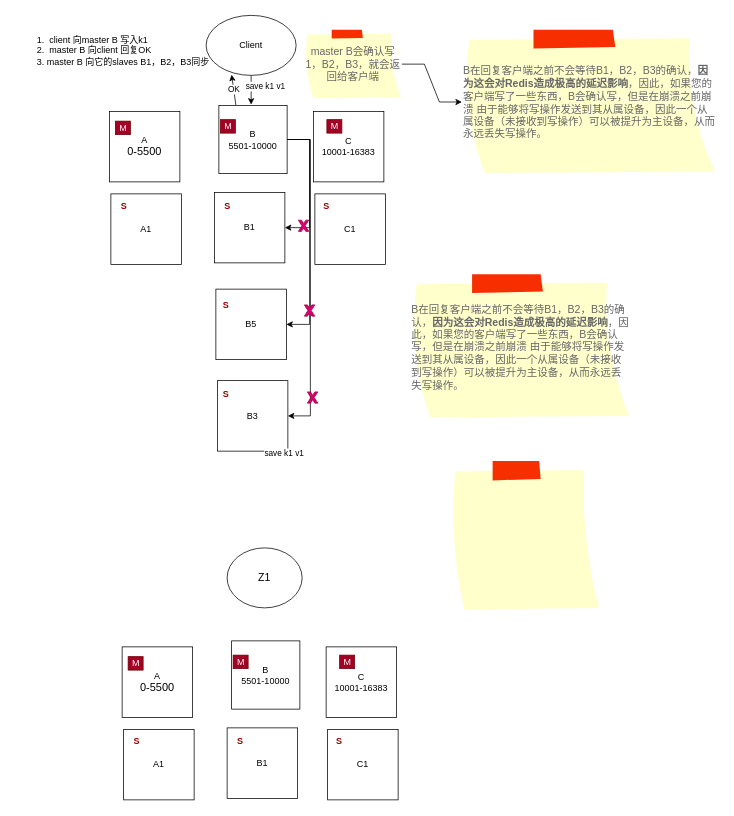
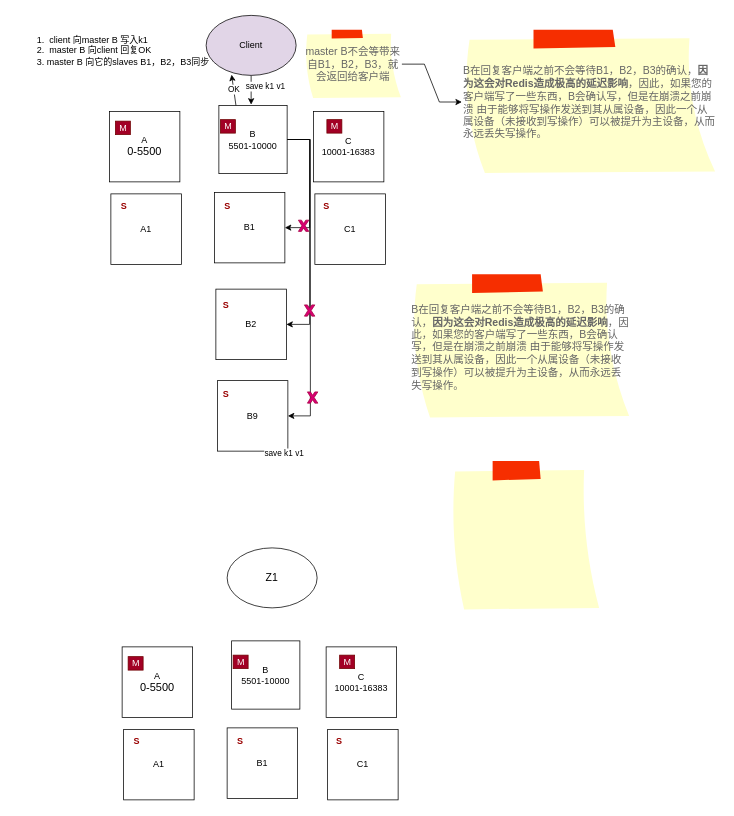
  <mxCell id="0" />
  <mxCell id="1" parent="0" />
  <mxCell id="2" value="A&lt;br&gt;&lt;p style=&quot;margin: 0in ; font-size: 11.0pt&quot; lang=&quot;en-US&quot;&gt;0-5500&lt;/p&gt;" style="whiteSpace=wrap;html=1;aspect=fixed;" vertex="1" parent="1"><mxGeometry x="145" y="148" width="94" height="94" as="geometry" /></mxCell>
  <mxCell id="3" style="edgeStyle=entityRelationEdgeStyle;rounded=0;orthogonalLoop=1;jettySize=auto;html=1;" edge="1" parent="1" source="6" target="11"><mxGeometry relative="1" as="geometry" /></mxCell>
  <mxCell id="4" style="edgeStyle=entityRelationEdgeStyle;rounded=0;orthogonalLoop=1;jettySize=auto;html=1;" edge="1" parent="1" source="6" target="12"><mxGeometry relative="1" as="geometry" /></mxCell>
  <mxCell id="5" style="edgeStyle=entityRelationEdgeStyle;rounded=0;orthogonalLoop=1;jettySize=auto;html=1;fontSize=14;" edge="1" parent="1" source="6" target="9"><mxGeometry relative="1" as="geometry" /></mxCell>
  <mxCell id="6" value="B&lt;br&gt;5501-10000" style="whiteSpace=wrap;html=1;aspect=fixed;" vertex="1" parent="1"><mxGeometry x="291" y="140" width="91" height="91" as="geometry" /></mxCell>
  <mxCell id="7" value="C&lt;br&gt;10001-16383" style="whiteSpace=wrap;html=1;aspect=fixed;" vertex="1" parent="1"><mxGeometry x="417" y="148" width="94" height="94" as="geometry" /></mxCell>
  <mxCell id="8" value="A1" style="whiteSpace=wrap;html=1;aspect=fixed;" vertex="1" parent="1"><mxGeometry x="147" y="258" width="94" height="94" as="geometry" /></mxCell>
  <mxCell id="9" value="B1" style="whiteSpace=wrap;html=1;aspect=fixed;" vertex="1" parent="1"><mxGeometry x="285" y="256" width="94" height="94" as="geometry" /></mxCell>
  <mxCell id="10" value="C1" style="whiteSpace=wrap;html=1;aspect=fixed;" vertex="1" parent="1"><mxGeometry x="419" y="258" width="94" height="94" as="geometry" /></mxCell>
- <mxCell id="11" value="B5" style="whiteSpace=wrap;html=1;aspect=fixed;" vertex="1" parent="1"><mxGeometry x="287" y="385" width="94" height="94" as="geometry" /></mxCell>
- <mxCell id="12" value="B3" style="whiteSpace=wrap;html=1;aspect=fixed;" vertex="1" parent="1"><mxGeometry x="289" y="507" width="94" height="94" as="geometry" /></mxCell>
+ <mxCell id="11" value="B2" style="whiteSpace=wrap;html=1;aspect=fixed;" vertex="1" parent="1"><mxGeometry x="287" y="385" width="94" height="94" as="geometry" /></mxCell>
+ <mxCell id="12" value="B9" style="whiteSpace=wrap;html=1;aspect=fixed;" vertex="1" parent="1"><mxGeometry x="289" y="507" width="94" height="94" as="geometry" /></mxCell>
  <mxCell id="13" value="&lt;font color=&quot;#990000&quot;&gt;&lt;b&gt;S&lt;/b&gt;&lt;/font&gt;" style="text;html=1;align=center;verticalAlign=middle;resizable=0;points=[];autosize=1;" vertex="1" parent="1"><mxGeometry x="425" y="265" width="18" height="18" as="geometry" /></mxCell>
  <mxCell id="14" value="&lt;font color=&quot;#990000&quot;&gt;&lt;b&gt;S&lt;/b&gt;&lt;/font&gt;" style="text;html=1;align=center;verticalAlign=middle;resizable=0;points=[];autosize=1;" vertex="1" parent="1"><mxGeometry x="155" y="265" width="18" height="18" as="geometry" /></mxCell>
  <mxCell id="15" value="&lt;font color=&quot;#990000&quot;&gt;&lt;b&gt;S&lt;/b&gt;&lt;/font&gt;" style="text;html=1;align=center;verticalAlign=middle;resizable=0;points=[];autosize=1;" vertex="1" parent="1"><mxGeometry x="293" y="265" width="18" height="18" as="geometry" /></mxCell>
  <mxCell id="16" value="&lt;font color=&quot;#990000&quot;&gt;&lt;b&gt;S&lt;/b&gt;&lt;/font&gt;" style="text;html=1;align=center;verticalAlign=middle;resizable=0;points=[];autosize=1;" vertex="1" parent="1"><mxGeometry x="291" y="397" width="18" height="18" as="geometry" /></mxCell>
  <mxCell id="17" value="&lt;font color=&quot;#990000&quot;&gt;&lt;b&gt;S&lt;/b&gt;&lt;/font&gt;" style="text;html=1;align=center;verticalAlign=middle;resizable=0;points=[];autosize=1;" vertex="1" parent="1"><mxGeometry x="291" y="516" width="18" height="18" as="geometry" /></mxCell>
  <mxCell id="18" value="M" style="text;html=1;align=center;verticalAlign=middle;resizable=0;points=[];autosize=1;fillColor=#a20025;strokeColor=#6F0000;fontColor=#ffffff;" vertex="1" parent="1"><mxGeometry x="153" y="161" width="20" height="18" as="geometry" /></mxCell>
  <mxCell id="19" value="M" style="text;html=1;align=center;verticalAlign=middle;resizable=0;points=[];autosize=1;fillColor=#a20025;strokeColor=#6F0000;fontColor=#ffffff;" vertex="1" parent="1"><mxGeometry x="293" y="159" width="20" height="18" as="geometry" /></mxCell>
  <mxCell id="20" value="M" style="text;html=1;align=center;verticalAlign=middle;resizable=0;points=[];autosize=1;fillColor=#a20025;strokeColor=#6F0000;fontColor=#ffffff;" vertex="1" parent="1"><mxGeometry x="435" y="159" width="20" height="18" as="geometry" /></mxCell>
  <mxCell id="21" style="edgeStyle=orthogonalEdgeStyle;rounded=0;orthogonalLoop=1;jettySize=auto;html=1;exitX=0.5;exitY=1;exitDx=0;exitDy=0;" edge="1" parent="1" source="23"><mxGeometry relative="1" as="geometry"><mxPoint x="334" y="139" as="targetPoint" /></mxGeometry></mxCell>
  <mxCell id="22" value="save k1 v1" style="edgeLabel;html=1;align=center;verticalAlign=middle;resizable=0;points=[];" vertex="1" connectable="0" parent="21"><mxGeometry x="-0.179" y="-1" relative="1" as="geometry"><mxPoint x="19" y="-2" as="offset" /></mxGeometry></mxCell>
- <mxCell id="23" value="Client" style="ellipse;whiteSpace=wrap;html=1;" vertex="1" parent="1"><mxGeometry x="274" y="20" width="120" height="80" as="geometry" /></mxCell>
+ <mxCell id="23" value="Client" style="ellipse;whiteSpace=wrap;html=1;fillColor=#e1d5e7;" vertex="1" parent="1"><mxGeometry x="274" y="20" width="120" height="80" as="geometry" /></mxCell>
  <mxCell id="24" value="OK" style="endArrow=classic;html=1;entryX=0.283;entryY=0.988;entryDx=0;entryDy=0;entryPerimeter=0;exitX=0.25;exitY=0;exitDx=0;exitDy=0;" edge="1" parent="1" source="6" target="23"><mxGeometry width="50" height="50" relative="1" as="geometry"><mxPoint x="301" y="407" as="sourcePoint" /><mxPoint x="351" y="357" as="targetPoint" /></mxGeometry></mxCell>
  <mxCell id="25" value="" style="verticalLabelPosition=bottom;verticalAlign=top;html=1;shape=mxgraph.basic.x;fillColor=#d80073;strokeColor=#A50040;fontColor=#ffffff;" vertex="1" parent="1"><mxGeometry x="409" y="522" width="14" height="15" as="geometry" /></mxCell>
  <mxCell id="26" value="" style="verticalLabelPosition=bottom;verticalAlign=top;html=1;shape=mxgraph.basic.x;fillColor=#d80073;strokeColor=#A50040;fontColor=#ffffff;" vertex="1" parent="1"><mxGeometry x="405" y="406" width="14" height="15" as="geometry" /></mxCell>
  <mxCell id="27" value="" style="verticalLabelPosition=bottom;verticalAlign=top;html=1;shape=mxgraph.basic.x;fillColor=#d80073;strokeColor=#A50040;fontColor=#ffffff;" vertex="1" parent="1"><mxGeometry x="397" y="293" width="14" height="15" as="geometry" /></mxCell>
  <mxCell id="28" value="&lt;ol&gt;&lt;li&gt;&amp;nbsp;client 向master B 写入k1&lt;/li&gt;&lt;li style=&quot;&quot;&gt;&amp;nbsp;master B 向client 回复OK&lt;/li&gt;&lt;li style=&quot;&quot;&gt;master B 向它的slaves B1，B2，B3同步&lt;/li&gt;&lt;/ol&gt;" style="text;html=1;align=left;verticalAlign=middle;resizable=0;points=[];autosize=1;" vertex="1" parent="1"><mxGeometry x="20" y="32" width="267" height="70" as="geometry" /></mxCell>
  <mxCell id="29" value="" style="edgeStyle=entityRelationEdgeStyle;rounded=0;orthogonalLoop=1;jettySize=auto;html=1;fontSize=14;" edge="1" parent="1" source="30" target="31"><mxGeometry relative="1" as="geometry" /></mxCell>
- <mxCell id="30" value="master B会确认写1，B2，B3，就会返回给客户端" style="strokeWidth=1;shadow=0;dashed=0;align=center;html=1;shape=mxgraph.mockup.text.stickyNote2;fontColor=#666666;mainText=;fontSize=14;whiteSpace=wrap;fillColor=#ffffcc;strokeColor=#F62E00;" vertex="1" parent="1"><mxGeometry x="405" y="39" width="130" height="92" as="geometry" /></mxCell>
+ <mxCell id="30" value="master B不会等带来自B1，B2，B3，就会返回给客户端" style="strokeWidth=1;shadow=0;dashed=0;align=center;html=1;shape=mxgraph.mockup.text.stickyNote2;fontColor=#666666;mainText=;fontSize=14;whiteSpace=wrap;fillColor=#ffffcc;strokeColor=#F62E00;" vertex="1" parent="1"><mxGeometry x="405" y="39" width="130" height="92" as="geometry" /></mxCell>
  <mxCell id="31" value="&lt;div&gt;B在回复客户端之前不会等待B1，B2，B3的确认，&lt;b&gt;因为这会对Redis造成极高的延迟影响&lt;/b&gt;，因此，如果您的客户端写了一些东西，B会确认写，但是在崩溃之前崩溃 由于能够将写操作发送到其从属设备，因此一个从属设备（未接收到写操作）可以被提升为主设备，从而永远丢失写操作。&lt;/div&gt;" style="strokeWidth=1;shadow=0;dashed=0;align=left;html=1;shape=mxgraph.mockup.text.stickyNote2;fontColor=#666666;mainText=;fontSize=14;whiteSpace=wrap;fillColor=#ffffcc;strokeColor=#F62E00;" vertex="1" parent="1"><mxGeometry x="615" y="39" width="341" height="193" as="geometry" /></mxCell>
  <mxCell id="32" value="A&lt;br&gt;&lt;p style=&quot;margin: 0in ; font-size: 11.0pt&quot; lang=&quot;en-US&quot;&gt;0-5500&lt;/p&gt;" style="whiteSpace=wrap;html=1;aspect=fixed;" vertex="1" parent="1"><mxGeometry x="162" y="862" width="94" height="94" as="geometry" /></mxCell>
  <mxCell id="33" value="B&lt;br&gt;5501-10000" style="whiteSpace=wrap;html=1;aspect=fixed;" vertex="1" parent="1"><mxGeometry x="308" y="854" width="91" height="91" as="geometry" /></mxCell>
  <mxCell id="34" value="C&lt;br&gt;10001-16383" style="whiteSpace=wrap;html=1;aspect=fixed;" vertex="1" parent="1"><mxGeometry x="434" y="862" width="94" height="94" as="geometry" /></mxCell>
  <mxCell id="35" value="A1" style="whiteSpace=wrap;html=1;aspect=fixed;" vertex="1" parent="1"><mxGeometry x="164" y="972" width="94" height="94" as="geometry" /></mxCell>
  <mxCell id="36" value="B1" style="whiteSpace=wrap;html=1;aspect=fixed;" vertex="1" parent="1"><mxGeometry x="302" y="970" width="94" height="94" as="geometry" /></mxCell>
  <mxCell id="37" value="C1" style="whiteSpace=wrap;html=1;aspect=fixed;" vertex="1" parent="1"><mxGeometry x="436" y="972" width="94" height="94" as="geometry" /></mxCell>
  <mxCell id="38" value="&lt;font color=&quot;#990000&quot;&gt;&lt;b&gt;S&lt;/b&gt;&lt;/font&gt;" style="text;html=1;align=center;verticalAlign=middle;resizable=0;points=[];autosize=1;" vertex="1" parent="1"><mxGeometry x="442" y="979" width="18" height="18" as="geometry" /></mxCell>
  <mxCell id="39" value="&lt;font color=&quot;#990000&quot;&gt;&lt;b&gt;S&lt;/b&gt;&lt;/font&gt;" style="text;html=1;align=center;verticalAlign=middle;resizable=0;points=[];autosize=1;" vertex="1" parent="1"><mxGeometry x="172" y="979" width="18" height="18" as="geometry" /></mxCell>
  <mxCell id="40" value="&lt;font color=&quot;#990000&quot;&gt;&lt;b&gt;S&lt;/b&gt;&lt;/font&gt;" style="text;html=1;align=center;verticalAlign=middle;resizable=0;points=[];autosize=1;" vertex="1" parent="1"><mxGeometry x="310" y="979" width="18" height="18" as="geometry" /></mxCell>
  <mxCell id="41" value="M" style="text;html=1;align=center;verticalAlign=middle;resizable=0;points=[];autosize=1;fillColor=#a20025;strokeColor=#6F0000;fontColor=#ffffff;" vertex="1" parent="1"><mxGeometry x="170" y="875" width="20" height="18" as="geometry" /></mxCell>
  <mxCell id="42" value="M" style="text;html=1;align=center;verticalAlign=middle;resizable=0;points=[];autosize=1;fillColor=#a20025;strokeColor=#6F0000;fontColor=#ffffff;" vertex="1" parent="1"><mxGeometry x="310" y="873" width="20" height="18" as="geometry" /></mxCell>
  <mxCell id="43" value="M" style="text;html=1;align=center;verticalAlign=middle;resizable=0;points=[];autosize=1;fillColor=#a20025;strokeColor=#6F0000;fontColor=#ffffff;" vertex="1" parent="1"><mxGeometry x="452" y="873" width="20" height="18" as="geometry" /></mxCell>
  <mxCell id="44" value="save k1 v1" style="edgeLabel;html=1;align=center;verticalAlign=middle;resizable=0;points=[];" vertex="1" connectable="0" parent="1"><mxGeometry x="377" y="603" as="geometry" /></mxCell>
- <mxCell id="45" value="Z1" style="ellipse;whiteSpace=wrap;html=1;fontSize=14;align=center;" vertex="1" parent="1"><mxGeometry x="302" y="730" width="100" height="80" as="geometry" /></mxCell>
+ <mxCell id="45" value="Z1" style="ellipse;whiteSpace=wrap;html=1;fontSize=14;align=center;" vertex="1" parent="1"><mxGeometry x="302" y="730" width="120" height="80" as="geometry" /></mxCell>
  <mxCell id="46" value="" style="rounded=1;whiteSpace=wrap;html=1;" vertex="1" parent="1"><mxGeometry x="633" y="431" width="120" height="60" as="geometry" /></mxCell>
  <mxCell id="47" value="" style="rounded=1;whiteSpace=wrap;html=1;" vertex="1" parent="1"><mxGeometry x="633" y="431" width="120" height="60" as="geometry" /></mxCell>
  <mxCell id="48" value="" style="rounded=1;whiteSpace=wrap;html=1;" vertex="1" parent="1"><mxGeometry x="633" y="431" width="120" height="60" as="geometry" /></mxCell>
  <mxCell id="49" value="&lt;div&gt;B在回复客户端之前不会等待B1，B2，B3的确认，&lt;b&gt;因为这会对Redis造成极高的延迟影响&lt;/b&gt;，因此，如果您的客户端写了一些东西，B会确认写，但是在崩溃之前崩溃 由于能够将写操作发送到其从属设备，因此一个从属设备（未接收到写操作）可以被提升为主设备，从而永远丢失写操作。&lt;/div&gt;" style="strokeWidth=1;shadow=0;dashed=0;align=left;html=1;shape=mxgraph.mockup.text.stickyNote2;fontColor=#666666;mainText=;fontSize=14;whiteSpace=wrap;fillColor=#ffffcc;strokeColor=#F62E00;" vertex="1" parent="1"><mxGeometry x="546" y="365" width="295" height="193" as="geometry" /></mxCell>
  <mxCell id="50" value="" style="strokeWidth=1;shadow=0;dashed=0;align=center;html=1;shape=mxgraph.mockup.text.stickyNote2;fontColor=#666666;mainText=;fontSize=17;whiteSpace=wrap;fillColor=#ffffcc;strokeColor=#F62E00;" vertex="1" parent="1"><mxGeometry x="600" y="614" width="200" height="200" as="geometry" /></mxCell>
